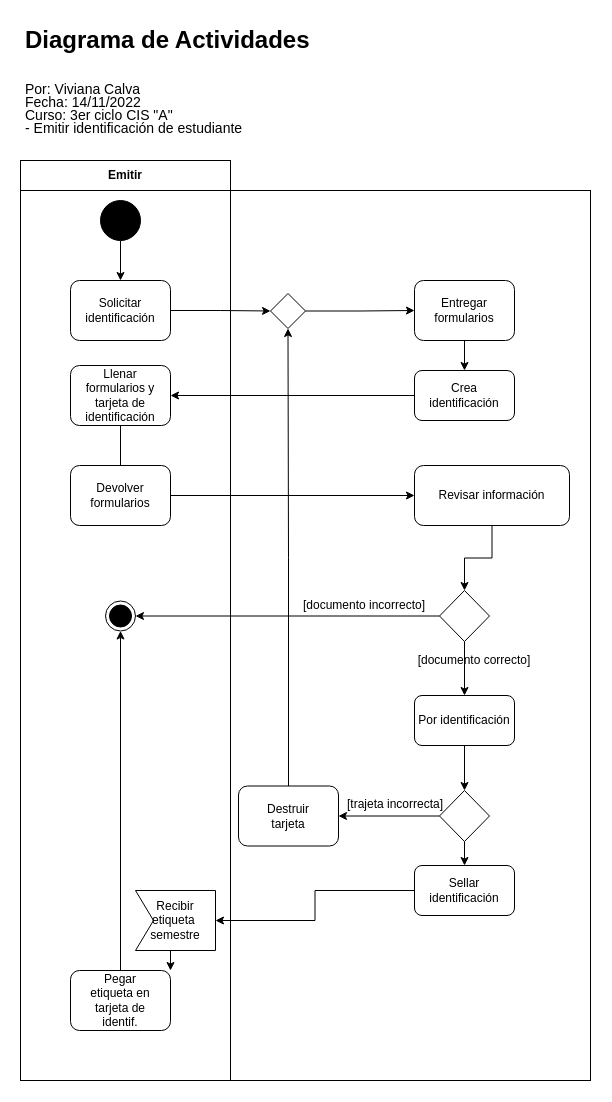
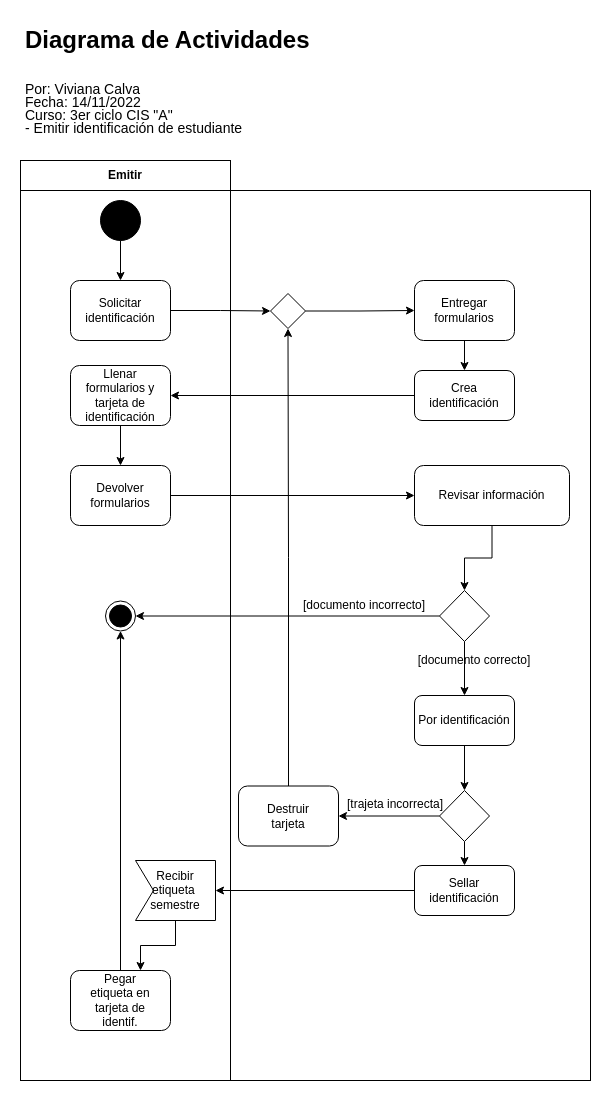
  <mxCell id="0" />
  <mxCell id="1" parent="0" />
  <mxCell id="2" value="" style="rounded=0;whiteSpace=wrap;html=1;strokeColor=#000000;fillColor=none;" vertex="1" parent="1"><mxGeometry x="20" y="190" width="210" height="890" as="geometry" /></mxCell>
  <mxCell id="3" value="" style="rounded=0;whiteSpace=wrap;html=1;strokeColor=#000000;fillColor=none;" vertex="1" parent="1"><mxGeometry x="230" y="190" width="360" height="890" as="geometry" /></mxCell>
  <mxCell id="4" style="edgeStyle=orthogonalEdgeStyle;rounded=0;orthogonalLoop=1;jettySize=auto;html=1;exitX=0.5;exitY=1;exitDx=0;exitDy=0;entryX=0.5;entryY=0;entryDx=0;entryDy=0;" edge="1" parent="1" source="5" target="7"><mxGeometry relative="1" as="geometry"><mxPoint x="120" y="270" as="targetPoint" /></mxGeometry></mxCell>
  <mxCell id="5" value="" style="ellipse;whiteSpace=wrap;html=1;aspect=fixed;fillColor=#000000;" vertex="1" parent="1"><mxGeometry x="100" y="200" width="40" height="40" as="geometry" /></mxCell>
  <mxCell id="6" style="edgeStyle=orthogonalEdgeStyle;rounded=0;orthogonalLoop=1;jettySize=auto;html=1;exitX=1;exitY=0.5;exitDx=0;exitDy=0;entryX=0;entryY=0.5;entryDx=0;entryDy=0;" edge="1" parent="1" source="7" target="32"><mxGeometry relative="1" as="geometry" /></mxCell>
  <mxCell id="7" value="Solicitar &lt;br&gt;identificación" style="rounded=1;whiteSpace=wrap;html=1;fillColor=none;" vertex="1" parent="1"><mxGeometry x="70" y="280" width="100" height="60" as="geometry" /></mxCell>
  <mxCell id="8" style="edgeStyle=orthogonalEdgeStyle;rounded=0;orthogonalLoop=1;jettySize=auto;html=1;exitX=0;exitY=0.5;exitDx=0;exitDy=0;entryX=1;entryY=0.5;entryDx=0;entryDy=0;" edge="1" parent="1" source="20" target="12"><mxGeometry relative="1" as="geometry" /></mxCell>
  <mxCell id="9" style="edgeStyle=orthogonalEdgeStyle;rounded=0;orthogonalLoop=1;jettySize=auto;html=1;exitX=0.5;exitY=1;exitDx=0;exitDy=0;" edge="1" parent="1" source="10" target="20"><mxGeometry relative="1" as="geometry" /></mxCell>
  <mxCell id="10" value="Entregar&lt;br&gt;formularios" style="rounded=1;whiteSpace=wrap;html=1;fillColor=none;" vertex="1" parent="1"><mxGeometry x="414" y="280" width="100" height="60" as="geometry" /></mxCell>
- <mxCell id="11" style="edgeStyle=orthogonalEdgeStyle;rounded=0;orthogonalLoop=1;jettySize=auto;html=1;exitX=0.5;exitY=1;exitDx=0;exitDy=0;endArrow=none;" edge="1" parent="1" source="12" target="14"><mxGeometry relative="1" as="geometry" /></mxCell>
+ <mxCell id="11" style="edgeStyle=orthogonalEdgeStyle;rounded=0;orthogonalLoop=1;jettySize=auto;html=1;exitX=0.5;exitY=1;exitDx=0;exitDy=0;" edge="1" parent="1" source="12" target="14"><mxGeometry relative="1" as="geometry" /></mxCell>
  <mxCell id="12" value="Llenar &lt;br&gt;formularios y tarjeta de identificación" style="rounded=1;whiteSpace=wrap;html=1;fillColor=none;" vertex="1" parent="1"><mxGeometry x="70" y="365" width="100" height="60" as="geometry" /></mxCell>
  <mxCell id="13" style="edgeStyle=orthogonalEdgeStyle;rounded=0;orthogonalLoop=1;jettySize=auto;html=1;exitX=1;exitY=0.5;exitDx=0;exitDy=0;" edge="1" parent="1" source="14" target="16"><mxGeometry relative="1" as="geometry" /></mxCell>
  <mxCell id="14" value="Devolver formularios" style="rounded=1;whiteSpace=wrap;html=1;fillColor=none;" vertex="1" parent="1"><mxGeometry x="70" y="465" width="100" height="60" as="geometry" /></mxCell>
  <mxCell id="15" style="edgeStyle=orthogonalEdgeStyle;rounded=0;orthogonalLoop=1;jettySize=auto;html=1;entryX=0.5;entryY=0;entryDx=0;entryDy=0;" edge="1" parent="1" source="16" target="19"><mxGeometry relative="1" as="geometry"><mxPoint x="464" y="549" as="targetPoint" /></mxGeometry></mxCell>
  <mxCell id="16" value="Revisar información" style="rounded=1;whiteSpace=wrap;html=1;fillColor=none;" vertex="1" parent="1"><mxGeometry x="414" y="465" width="155" height="60" as="geometry" /></mxCell>
  <mxCell id="17" style="edgeStyle=orthogonalEdgeStyle;rounded=0;orthogonalLoop=1;jettySize=auto;html=1;exitX=0;exitY=0.5;exitDx=0;exitDy=0;entryX=1;entryY=0.5;entryDx=0;entryDy=0;" edge="1" parent="1" source="19" target="25"><mxGeometry relative="1" as="geometry"><mxPoint x="170" y="615" as="targetPoint" /></mxGeometry></mxCell>
  <mxCell id="18" style="edgeStyle=orthogonalEdgeStyle;rounded=0;orthogonalLoop=1;jettySize=auto;html=1;exitX=0.5;exitY=1;exitDx=0;exitDy=0;entryX=0.5;entryY=0;entryDx=0;entryDy=0;" edge="1" parent="1" source="19" target="27"><mxGeometry relative="1" as="geometry" /></mxCell>
  <mxCell id="19" value="" style="rhombus;whiteSpace=wrap;html=1;fillColor=none;" vertex="1" parent="1"><mxGeometry x="439" y="590" width="50" height="51" as="geometry" /></mxCell>
  <mxCell id="20" value="Crea identificación" style="rounded=1;whiteSpace=wrap;html=1;fillColor=none;" vertex="1" parent="1"><mxGeometry x="414" y="370" width="100" height="50" as="geometry" /></mxCell>
  <mxCell id="21" style="edgeStyle=orthogonalEdgeStyle;rounded=0;orthogonalLoop=1;jettySize=auto;html=1;exitX=0.5;exitY=0;exitDx=0;exitDy=0;entryX=0.5;entryY=1;entryDx=0;entryDy=0;" edge="1" parent="1" source="22" target="32"><mxGeometry relative="1" as="geometry" /></mxCell>
  <mxCell id="22" value="Destruir&lt;br&gt;tarjeta" style="rounded=1;whiteSpace=wrap;html=1;fillColor=none;" vertex="1" parent="1"><mxGeometry x="238" y="785.5" width="100" height="60" as="geometry" /></mxCell>
  <mxCell id="23" value="[documento incorrecto]" style="text;html=1;strokeColor=none;fillColor=none;align=center;verticalAlign=middle;whiteSpace=wrap;rounded=0;" vertex="1" parent="1"><mxGeometry x="294" y="590" width="140" height="30" as="geometry" /></mxCell>
  <mxCell id="24" value="[documento correcto]" style="text;html=1;strokeColor=none;fillColor=none;align=center;verticalAlign=middle;whiteSpace=wrap;rounded=0;" vertex="1" parent="1"><mxGeometry x="404" y="645" width="140" height="30" as="geometry" /></mxCell>
  <mxCell id="25" value="" style="ellipse;html=1;shape=endState;fillColor=#000000;strokeColor=#000000;" vertex="1" parent="1"><mxGeometry x="105" y="600.5" width="30" height="30" as="geometry" /></mxCell>
  <mxCell id="26" style="edgeStyle=orthogonalEdgeStyle;rounded=0;orthogonalLoop=1;jettySize=auto;html=1;exitX=0.5;exitY=1;exitDx=0;exitDy=0;entryX=0.5;entryY=0;entryDx=0;entryDy=0;" edge="1" parent="1" source="27" target="30"><mxGeometry relative="1" as="geometry" /></mxCell>
  <mxCell id="27" value="Por identificación" style="rounded=1;whiteSpace=wrap;html=1;fillColor=none;" vertex="1" parent="1"><mxGeometry x="414" y="695" width="100" height="50" as="geometry" /></mxCell>
  <mxCell id="28" style="edgeStyle=orthogonalEdgeStyle;rounded=0;orthogonalLoop=1;jettySize=auto;html=1;exitX=0;exitY=0.5;exitDx=0;exitDy=0;entryX=1;entryY=0.5;entryDx=0;entryDy=0;" edge="1" parent="1" source="30" target="22"><mxGeometry relative="1" as="geometry"><mxPoint x="265" y="815.5" as="targetPoint" /></mxGeometry></mxCell>
  <mxCell id="29" style="edgeStyle=orthogonalEdgeStyle;rounded=0;orthogonalLoop=1;jettySize=auto;html=1;exitX=0.5;exitY=1;exitDx=0;exitDy=0;entryX=0.5;entryY=0;entryDx=0;entryDy=0;" edge="1" parent="1" source="30" target="35"><mxGeometry relative="1" as="geometry" /></mxCell>
  <mxCell id="30" value="" style="rhombus;whiteSpace=wrap;html=1;fillColor=none;" vertex="1" parent="1"><mxGeometry x="439" y="790" width="50" height="51" as="geometry" /></mxCell>
  <mxCell id="31" style="edgeStyle=orthogonalEdgeStyle;rounded=0;orthogonalLoop=1;jettySize=auto;html=1;exitX=1;exitY=0.5;exitDx=0;exitDy=0;entryX=0;entryY=0.5;entryDx=0;entryDy=0;" edge="1" parent="1" source="32" target="10"><mxGeometry relative="1" as="geometry" /></mxCell>
  <mxCell id="32" value="" style="rhombus;strokeColor=#000000;fillColor=none;" vertex="1" parent="1"><mxGeometry x="270" y="293" width="35" height="35" as="geometry" /></mxCell>
  <mxCell id="33" value="[trajeta incorrecta]" style="text;html=1;strokeColor=none;fillColor=none;align=center;verticalAlign=middle;whiteSpace=wrap;rounded=0;" vertex="1" parent="1"><mxGeometry x="335" y="788.5" width="120" height="30" as="geometry" /></mxCell>
  <mxCell id="34" style="edgeStyle=orthogonalEdgeStyle;rounded=0;orthogonalLoop=1;jettySize=auto;html=1;exitX=0;exitY=0.5;exitDx=0;exitDy=0;entryX=1;entryY=0.5;entryDx=0;entryDy=0;entryPerimeter=0;" edge="1" parent="1" source="35" target="37"><mxGeometry relative="1" as="geometry" /></mxCell>
  <mxCell id="35" value="Sellar&lt;br&gt;identificación" style="rounded=1;whiteSpace=wrap;html=1;fillColor=none;" vertex="1" parent="1"><mxGeometry x="414" y="865" width="100" height="50" as="geometry" /></mxCell>
  <mxCell id="36" style="edgeStyle=orthogonalEdgeStyle;rounded=0;orthogonalLoop=1;jettySize=auto;html=1;" edge="1" parent="1" source="37" target="39"><mxGeometry relative="1" as="geometry"><Array as="points"><mxPoint x="175" y="945" /><mxPoint x="140" y="945" /></Array></mxGeometry></mxCell>
- <mxCell id="37" value="Recibir &#10;etiqueta &#10;semestre" style="shape=mxgraph.sysml.accEvent;flipH=1;whiteSpace=wrap;align=center;strokeColor=#000000;fillColor=none;direction=west;" vertex="1" parent="1"><mxGeometry x="135" y="890" width="80" height="60" as="geometry" /></mxCell>
+ <mxCell id="37" value="Recibir &#10;etiqueta &#10;semestre" style="shape=mxgraph.sysml.accEvent;flipH=1;whiteSpace=wrap;align=center;strokeColor=#000000;fillColor=none;direction=west;" vertex="1" parent="1"><mxGeometry x="135" y="860" width="80" height="60" as="geometry" /></mxCell>
  <mxCell id="38" style="edgeStyle=orthogonalEdgeStyle;rounded=0;orthogonalLoop=1;jettySize=auto;html=1;entryX=0.5;entryY=1;entryDx=0;entryDy=0;" edge="1" parent="1" source="39" target="25"><mxGeometry relative="1" as="geometry" /></mxCell>
  <mxCell id="39" value="Pegar &lt;br&gt;etiqueta en &lt;br&gt;tarjeta de &lt;br&gt;identif." style="rounded=1;whiteSpace=wrap;html=1;strokeColor=#000000;fillColor=none;" vertex="1" parent="1"><mxGeometry x="70" y="970" width="100" height="60" as="geometry" /></mxCell>
  <mxCell id="40" value="Emitir" style="rounded=0;whiteSpace=wrap;html=1;strokeColor=#000000;fillColor=none;fontStyle=1" vertex="1" parent="1"><mxGeometry x="20" y="160" width="210" height="30" as="geometry" /></mxCell>
  <mxCell id="41" value="&lt;h1&gt;Diagrama de Actividades&lt;/h1&gt;&lt;p style=&quot;line-height: 100%; margin-bottom: 0cm&quot;&gt;&lt;br/&gt;&lt;font style=&quot;font-size: 14px;&quot;&gt;Por: Viviana Calva&lt;br&gt;Fecha: 14/11/2022&lt;br&gt;Curso: 3er ciclo CIS &quot;A&quot;&lt;br&gt;- Emitir identificación de estudiante&lt;/font&gt;&lt;/p&gt;" style="text;html=1;strokeColor=none;fillColor=none;spacing=5;spacingTop=-20;whiteSpace=wrap;overflow=hidden;rounded=0;" vertex="1" parent="1"><mxGeometry x="20" y="20" width="570" height="140" as="geometry" /></mxCell>
